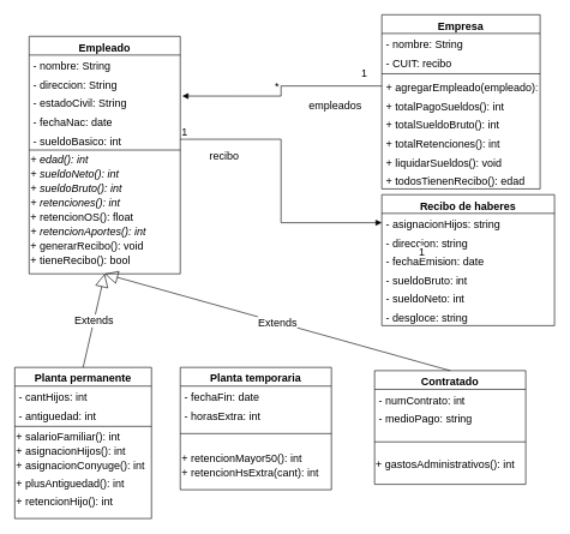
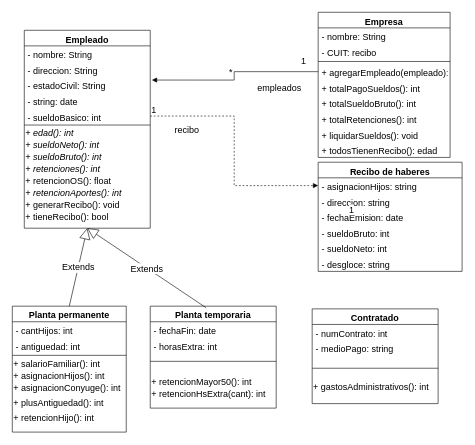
  <mxCell id="0" />
  <mxCell id="1" parent="0" />
  <mxCell id="2" value="Empleado" style="swimlane;fontStyle=1;align=center;verticalAlign=top;childLayout=stackLayout;horizontal=1;startSize=26;horizontalStack=0;resizeParent=1;resizeLast=0;collapsible=1;marginBottom=0;rounded=0;shadow=0;strokeWidth=1;fontSize=15;" parent="1" vertex="1"><mxGeometry x="40" y="50" width="210" height="330" as="geometry"><mxRectangle x="230" y="140" width="160" height="26" as="alternateBounds" /></mxGeometry></mxCell>
  <mxCell id="3" value="- nombre: String" style="text;align=left;verticalAlign=top;spacingLeft=4;spacingRight=4;overflow=hidden;rotatable=0;points=[[0,0.5],[1,0.5]];portConstraint=eastwest;fontSize=15;" parent="2" vertex="1"><mxGeometry y="26" width="210" height="26" as="geometry" /></mxCell>
  <mxCell id="4" value="- direccion: String" style="text;align=left;verticalAlign=top;spacingLeft=4;spacingRight=4;overflow=hidden;rotatable=0;points=[[0,0.5],[1,0.5]];portConstraint=eastwest;rounded=0;shadow=0;html=0;fontSize=15;" parent="2" vertex="1"><mxGeometry y="52" width="210" height="26" as="geometry" /></mxCell>
  <mxCell id="5" value="- estadoCivil: String" style="text;align=left;verticalAlign=top;spacingLeft=4;spacingRight=4;overflow=hidden;rotatable=0;points=[[0,0.5],[1,0.5]];portConstraint=eastwest;rounded=0;shadow=0;html=0;fontSize=15;" vertex="1" parent="2"><mxGeometry y="78" width="210" height="26" as="geometry" /></mxCell>
- <mxCell id="6" value="- fechaNac: date" style="text;align=left;verticalAlign=top;spacingLeft=4;spacingRight=4;overflow=hidden;rotatable=0;points=[[0,0.5],[1,0.5]];portConstraint=eastwest;fontSize=15;" vertex="1" parent="2"><mxGeometry y="104" width="210" height="26" as="geometry" /></mxCell>
+ <mxCell id="6" value="- string: date" style="text;align=left;verticalAlign=top;spacingLeft=4;spacingRight=4;overflow=hidden;rotatable=0;points=[[0,0.5],[1,0.5]];portConstraint=eastwest;fontSize=15;" vertex="1" parent="2"><mxGeometry y="104" width="210" height="26" as="geometry" /></mxCell>
  <mxCell id="7" value="- sueldoBasico: int" style="text;align=left;verticalAlign=top;spacingLeft=4;spacingRight=4;overflow=hidden;rotatable=0;points=[[0,0.5],[1,0.5]];portConstraint=eastwest;fontSize=15;" vertex="1" parent="2"><mxGeometry y="130" width="210" height="26" as="geometry" /></mxCell>
  <mxCell id="8" value="" style="line;html=1;strokeWidth=1;align=left;verticalAlign=middle;spacingTop=-1;spacingLeft=3;spacingRight=3;rotatable=0;labelPosition=right;points=[];portConstraint=eastwest;" parent="2" vertex="1"><mxGeometry y="156" width="210" height="4" as="geometry" /></mxCell>
  <mxCell id="9" value="+ edad(): int" style="text;html=1;align=left;verticalAlign=middle;resizable=0;points=[];autosize=1;strokeColor=none;fillColor=none;fontSize=15;fontStyle=2" vertex="1" parent="2"><mxGeometry y="160" width="210" height="20" as="geometry" /></mxCell>
  <mxCell id="10" value="+ sueldoNeto(): int" style="text;html=1;align=left;verticalAlign=middle;resizable=0;points=[];autosize=1;strokeColor=none;fillColor=none;fontSize=15;fontStyle=2" vertex="1" parent="2"><mxGeometry y="180" width="210" height="20" as="geometry" /></mxCell>
  <mxCell id="11" value="+ sueldoBruto(): int" style="text;html=1;align=left;verticalAlign=middle;resizable=0;points=[];autosize=1;strokeColor=none;fillColor=none;fontSize=15;fontStyle=2" vertex="1" parent="2"><mxGeometry y="200" width="210" height="20" as="geometry" /></mxCell>
  <mxCell id="12" value="+ retenciones(): int" style="text;html=1;align=left;verticalAlign=middle;resizable=0;points=[];autosize=1;strokeColor=none;fillColor=none;fontSize=15;fontStyle=2" vertex="1" parent="2"><mxGeometry y="220" width="210" height="20" as="geometry" /></mxCell>
  <mxCell id="13" value="+ retencionOS(): float" style="text;html=1;align=left;verticalAlign=middle;resizable=0;points=[];autosize=1;strokeColor=none;fillColor=none;fontSize=15;" vertex="1" parent="2"><mxGeometry y="240" width="210" height="20" as="geometry" /></mxCell>
  <mxCell id="14" value="+ retencionAportes(): int" style="text;html=1;align=left;verticalAlign=middle;resizable=0;points=[];autosize=1;strokeColor=none;fillColor=none;fontSize=15;fontStyle=2" vertex="1" parent="2"><mxGeometry y="260" width="210" height="20" as="geometry" /></mxCell>
  <mxCell id="15" value="+ generarRecibo(): void" style="text;html=1;align=left;verticalAlign=middle;resizable=0;points=[];autosize=1;strokeColor=none;fillColor=none;fontSize=15;" vertex="1" parent="2"><mxGeometry y="280" width="210" height="20" as="geometry" /></mxCell>
  <mxCell id="16" value="+ tieneRecibo(): bool" style="text;html=1;align=left;verticalAlign=middle;resizable=0;points=[];autosize=1;strokeColor=none;fillColor=none;fontSize=15;" vertex="1" parent="2"><mxGeometry y="300" width="210" height="20" as="geometry" /></mxCell>
  <mxCell id="17" value="Planta permanente" style="swimlane;fontStyle=1;align=center;verticalAlign=top;childLayout=stackLayout;horizontal=1;startSize=26;horizontalStack=0;resizeParent=1;resizeLast=0;collapsible=1;marginBottom=0;rounded=0;shadow=0;strokeWidth=1;fontSize=15;" parent="1" vertex="1"><mxGeometry x="20" y="510" width="190" height="210" as="geometry"><mxRectangle x="130" y="380" width="160" height="26" as="alternateBounds" /></mxGeometry></mxCell>
  <mxCell id="18" value="- cantHijos: int" style="text;align=left;verticalAlign=top;spacingLeft=4;spacingRight=4;overflow=hidden;rotatable=0;points=[[0,0.5],[1,0.5]];portConstraint=eastwest;fontSize=15;" parent="17" vertex="1"><mxGeometry y="26" width="190" height="26" as="geometry" /></mxCell>
  <mxCell id="19" value="- antiguedad: int" style="text;align=left;verticalAlign=top;spacingLeft=4;spacingRight=4;overflow=hidden;rotatable=0;points=[[0,0.5],[1,0.5]];portConstraint=eastwest;rounded=0;shadow=0;html=0;fontSize=15;" parent="17" vertex="1"><mxGeometry y="52" width="190" height="26" as="geometry" /></mxCell>
  <mxCell id="20" value="" style="line;html=1;strokeWidth=1;align=left;verticalAlign=middle;spacingTop=-1;spacingLeft=3;spacingRight=3;rotatable=0;labelPosition=right;points=[];portConstraint=eastwest;" parent="17" vertex="1"><mxGeometry y="78" width="190" height="8" as="geometry" /></mxCell>
  <mxCell id="21" value="+ salarioFamiliar(): int" style="text;html=1;align=left;verticalAlign=middle;resizable=0;points=[];autosize=1;strokeColor=none;fillColor=none;fontSize=15;fontStyle=0" vertex="1" parent="17"><mxGeometry y="86" width="190" height="20" as="geometry" /></mxCell>
  <mxCell id="22" value="+ asignacionHijos(): int" style="text;html=1;align=left;verticalAlign=middle;resizable=0;points=[];autosize=1;strokeColor=none;fillColor=none;fontSize=15;fontStyle=0" vertex="1" parent="17"><mxGeometry y="106" width="190" height="20" as="geometry" /></mxCell>
  <mxCell id="23" value="+ asignacionConyuge(): int" style="text;html=1;align=left;verticalAlign=middle;resizable=0;points=[];autosize=1;strokeColor=none;fillColor=none;fontSize=15;fontStyle=0" vertex="1" parent="17"><mxGeometry y="126" width="190" height="20" as="geometry" /></mxCell>
  <mxCell id="24" value="+ plusAntiguedad(): int&lt;span style=&quot;color: rgba(0, 0, 0, 0); font-family: monospace; font-size: 0px;&quot;&gt;%3CmxGraphModel%3E%3Croot%3E%3CmxCell%20id%3D%220%22%2F%3E%3CmxCell%20id%3D%221%22%20parent%3D%220%22%2F%3E%3CmxCell%20id%3D%222%22%20value%3D%22%2B%20asignacionConyuge()%3A%20int%22%20style%3D%22text%3Bhtml%3D1%3Balign%3Dleft%3BverticalAlign%3Dmiddle%3Bresizable%3D0%3Bpoints%3D%5B%5D%3Bautosize%3D1%3BstrokeColor%3Dnone%3BfillColor%3Dnone%3BfontSize%3D15%3BfontStyle%3D2%22%20vertex%3D%221%22%20parent%3D%221%22%3E%3CmxGeometry%20x%3D%22-40%22%20y%3D%22676%22%20width%3D%22190%22%20height%3D%2220%22%20as%3D%22geometry%22%2F%3E%3C%2FmxCell%3E%3C%2Froot%3E%3C%2FmxGraphModel%3E&lt;/span&gt;" style="text;html=1;align=left;verticalAlign=middle;resizable=0;points=[];autosize=1;strokeColor=none;fillColor=none;fontSize=15;fontStyle=0" vertex="1" parent="17"><mxGeometry y="146" width="190" height="30" as="geometry" /></mxCell>
  <mxCell id="25" value="+ retencionHijo(): int" style="text;html=1;align=left;verticalAlign=middle;resizable=0;points=[];autosize=1;strokeColor=none;fillColor=none;fontSize=15;fontStyle=0" vertex="1" parent="17"><mxGeometry y="176" width="190" height="20" as="geometry" /></mxCell>
  <mxCell id="26" value="Contratado" style="swimlane;fontStyle=1;align=center;verticalAlign=top;childLayout=stackLayout;horizontal=1;startSize=26;horizontalStack=0;resizeParent=1;resizeLast=0;collapsible=1;marginBottom=0;rounded=0;shadow=0;strokeWidth=1;fontSize=15;" parent="1" vertex="1"><mxGeometry x="520" y="514.5" width="210" height="158" as="geometry"><mxRectangle x="340" y="380" width="170" height="26" as="alternateBounds" /></mxGeometry></mxCell>
  <mxCell id="27" value="- numContrato: int" style="text;align=left;verticalAlign=top;spacingLeft=4;spacingRight=4;overflow=hidden;rotatable=0;points=[[0,0.5],[1,0.5]];portConstraint=eastwest;fontSize=15;" parent="26" vertex="1"><mxGeometry y="26" width="210" height="26" as="geometry" /></mxCell>
  <mxCell id="28" value="- medioPago: string" style="text;align=left;verticalAlign=top;spacingLeft=4;spacingRight=4;overflow=hidden;rotatable=0;points=[[0,0.5],[1,0.5]];portConstraint=eastwest;fontSize=15;" vertex="1" parent="26"><mxGeometry y="52" width="210" height="26" as="geometry" /></mxCell>
  <mxCell id="29" value="" style="line;html=1;strokeWidth=1;align=left;verticalAlign=middle;spacingTop=-1;spacingLeft=3;spacingRight=3;rotatable=0;labelPosition=right;points=[];portConstraint=eastwest;" parent="26" vertex="1"><mxGeometry y="78" width="210" height="42" as="geometry" /></mxCell>
  <mxCell id="30" value="+ gastosAdministrativos(): int" style="text;html=1;align=left;verticalAlign=middle;resizable=0;points=[];autosize=1;strokeColor=none;fillColor=none;fontSize=15;fontStyle=0" vertex="1" parent="26"><mxGeometry y="120" width="210" height="20" as="geometry" /></mxCell>
  <mxCell id="31" value="Empresa" style="swimlane;fontStyle=1;align=center;verticalAlign=top;childLayout=stackLayout;horizontal=1;startSize=26;horizontalStack=0;resizeParent=1;resizeLast=0;collapsible=1;marginBottom=0;rounded=0;shadow=0;strokeWidth=1;fontSize=15;" parent="1" vertex="1"><mxGeometry x="530" y="20" width="220" height="242" as="geometry"><mxRectangle x="550" y="140" width="160" height="26" as="alternateBounds" /></mxGeometry></mxCell>
  <mxCell id="32" value="- nombre: String" style="text;align=left;verticalAlign=top;spacingLeft=4;spacingRight=4;overflow=hidden;rotatable=0;points=[[0,0.5],[1,0.5]];portConstraint=eastwest;fontSize=15;" parent="31" vertex="1"><mxGeometry y="26" width="220" height="26" as="geometry" /></mxCell>
  <mxCell id="33" value="- CUIT: recibo" style="text;align=left;verticalAlign=top;spacingLeft=4;spacingRight=4;overflow=hidden;rotatable=0;points=[[0,0.5],[1,0.5]];portConstraint=eastwest;rounded=0;shadow=0;html=0;fontSize=15;" parent="31" vertex="1"><mxGeometry y="52" width="220" height="26" as="geometry" /></mxCell>
  <mxCell id="34" value="" style="line;html=1;strokeWidth=1;align=left;verticalAlign=middle;spacingTop=-1;spacingLeft=3;spacingRight=3;rotatable=0;labelPosition=right;points=[];portConstraint=eastwest;" parent="31" vertex="1"><mxGeometry y="78" width="220" height="8" as="geometry" /></mxCell>
  <mxCell id="35" value="+ agregarEmpleado(empleado): void" style="text;align=left;verticalAlign=top;spacingLeft=4;spacingRight=4;overflow=hidden;rotatable=0;points=[[0,0.5],[1,0.5]];portConstraint=eastwest;fontSize=15;" parent="31" vertex="1"><mxGeometry y="86" width="220" height="26" as="geometry" /></mxCell>
  <mxCell id="36" value="+ totalPagoSueldos(): int" style="text;align=left;verticalAlign=top;spacingLeft=4;spacingRight=4;overflow=hidden;rotatable=0;points=[[0,0.5],[1,0.5]];portConstraint=eastwest;fontSize=15;" parent="31" vertex="1"><mxGeometry y="112" width="220" height="26" as="geometry" /></mxCell>
  <mxCell id="37" value="+ totalSueldoBruto(): int" style="text;align=left;verticalAlign=top;spacingLeft=4;spacingRight=4;overflow=hidden;rotatable=0;points=[[0,0.5],[1,0.5]];portConstraint=eastwest;fontSize=15;" vertex="1" parent="31"><mxGeometry y="138" width="220" height="26" as="geometry" /></mxCell>
  <mxCell id="38" value="+ totalRetenciones(): int" style="text;align=left;verticalAlign=top;spacingLeft=4;spacingRight=4;overflow=hidden;rotatable=0;points=[[0,0.5],[1,0.5]];portConstraint=eastwest;fontSize=15;" vertex="1" parent="31"><mxGeometry y="164" width="220" height="26" as="geometry" /></mxCell>
  <mxCell id="39" value="+ liquidarSueldos(): void" style="text;align=left;verticalAlign=top;spacingLeft=4;spacingRight=4;overflow=hidden;rotatable=0;points=[[0,0.5],[1,0.5]];portConstraint=eastwest;fontSize=15;" vertex="1" parent="31"><mxGeometry y="190" width="220" height="26" as="geometry" /></mxCell>
  <mxCell id="40" value="+ todosTienenRecibo(): edad" style="text;align=left;verticalAlign=top;spacingLeft=4;spacingRight=4;overflow=hidden;rotatable=0;points=[[0,0.5],[1,0.5]];portConstraint=eastwest;fontSize=15;" vertex="1" parent="31"><mxGeometry y="216" width="220" height="26" as="geometry" /></mxCell>
  <mxCell id="41" value="Planta temporaria" style="swimlane;fontStyle=1;align=center;verticalAlign=top;childLayout=stackLayout;horizontal=1;startSize=26;horizontalStack=0;resizeParent=1;resizeLast=0;collapsible=1;marginBottom=0;rounded=0;shadow=0;strokeWidth=1;fontSize=15;" vertex="1" parent="1"><mxGeometry x="250" y="510" width="210" height="170" as="geometry"><mxRectangle x="340" y="380" width="170" height="26" as="alternateBounds" /></mxGeometry></mxCell>
  <mxCell id="42" value="- fechaFin: date" style="text;align=left;verticalAlign=top;spacingLeft=4;spacingRight=4;overflow=hidden;rotatable=0;points=[[0,0.5],[1,0.5]];portConstraint=eastwest;fontSize=15;" vertex="1" parent="41"><mxGeometry y="26" width="210" height="26" as="geometry" /></mxCell>
  <mxCell id="43" value="- horasExtra: int" style="text;align=left;verticalAlign=top;spacingLeft=4;spacingRight=4;overflow=hidden;rotatable=0;points=[[0,0.5],[1,0.5]];portConstraint=eastwest;fontSize=15;" vertex="1" parent="41"><mxGeometry y="52" width="210" height="16" as="geometry" /></mxCell>
  <mxCell id="44" value="" style="line;html=1;strokeWidth=1;align=left;verticalAlign=middle;spacingTop=-1;spacingLeft=3;spacingRight=3;rotatable=0;labelPosition=right;points=[];portConstraint=eastwest;" vertex="1" parent="41"><mxGeometry y="68" width="210" height="48" as="geometry" /></mxCell>
  <mxCell id="45" value="+ retencionMayor50(): int" style="text;html=1;align=left;verticalAlign=middle;resizable=0;points=[];autosize=1;strokeColor=none;fillColor=none;fontSize=15;fontStyle=0" vertex="1" parent="41"><mxGeometry y="116" width="210" height="20" as="geometry" /></mxCell>
  <mxCell id="46" value="+ retencionHsExtra(cant): int" style="text;html=1;align=left;verticalAlign=middle;resizable=0;points=[];autosize=1;strokeColor=none;fillColor=none;fontSize=15;fontStyle=0" vertex="1" parent="41"><mxGeometry y="136" width="210" height="20" as="geometry" /></mxCell>
- <mxCell id="47" value="Extends" style="endArrow=block;endSize=16;endFill=0;html=1;rounded=0;fontSize=15;exitX=0.5;exitY=0;exitDx=0;exitDy=0;entryX=0.5;entryY=1;entryDx=0;entryDy=0;" edge="1" parent="1" source="26" target="2"><mxGeometry width="160" relative="1" as="geometry"><mxPoint x="160" y="410" as="sourcePoint" /><mxPoint x="320" y="410" as="targetPoint" /></mxGeometry></mxCell>
  <mxCell id="48" value="Extends" style="endArrow=block;endSize=16;endFill=0;html=1;rounded=0;fontSize=15;exitX=0.5;exitY=0;exitDx=0;exitDy=0;entryX=0.5;entryY=1;entryDx=0;entryDy=0;" edge="1" parent="1" source="17" target="2"><mxGeometry width="160" relative="1" as="geometry"><mxPoint x="160" y="410" as="sourcePoint" /><mxPoint x="320" y="410" as="targetPoint" /></mxGeometry></mxCell>
+ <mxCell id="49" value="Extends" style="endArrow=block;endSize=16;endFill=0;html=1;rounded=0;fontSize=15;exitX=0.444;exitY=0.016;exitDx=0;exitDy=0;exitPerimeter=0;entryX=0.5;entryY=1;entryDx=0;entryDy=0;" edge="1" parent="1" source="41" target="2"><mxGeometry width="160" relative="1" as="geometry"><mxPoint x="160" y="410" as="sourcePoint" /><mxPoint x="290" y="360" as="targetPoint" /></mxGeometry></mxCell>
  <mxCell id="50" value="empleados" style="endArrow=block;endFill=1;html=1;edgeStyle=orthogonalEdgeStyle;align=left;verticalAlign=top;rounded=0;fontSize=15;exitX=0;exitY=0.5;exitDx=0;exitDy=0;entryX=1.013;entryY=0.192;entryDx=0;entryDy=0;entryPerimeter=0;" edge="1" parent="1" source="35" target="5"><mxGeometry x="-0.296" y="11" relative="1" as="geometry"><mxPoint x="170" y="80" as="sourcePoint" /><mxPoint x="330" y="80" as="targetPoint" /><mxPoint as="offset" /></mxGeometry></mxCell>
  <mxCell id="51" value="1" style="edgeLabel;resizable=0;html=1;align=left;verticalAlign=bottom;fontSize=15;" connectable="0" vertex="1" parent="50"><mxGeometry x="-1" relative="1" as="geometry"><mxPoint x="-30" y="-8" as="offset" /></mxGeometry></mxCell>
  <mxCell id="52" value="*" style="edgeLabel;resizable=0;html=1;align=left;verticalAlign=bottom;fontSize=15;" connectable="0" vertex="1" parent="1"><mxGeometry x="380" y="130" as="geometry" /></mxCell>
  <mxCell id="53" value="Recibo de haberes" style="swimlane;fontStyle=1;align=center;verticalAlign=top;childLayout=stackLayout;horizontal=1;startSize=26;horizontalStack=0;resizeParent=1;resizeParentMax=0;resizeLast=0;collapsible=1;marginBottom=0;fontSize=15;" vertex="1" parent="1"><mxGeometry x="530" y="270" width="240" height="182" as="geometry" /></mxCell>
  <mxCell id="54" value="- asignacionHijos: string" style="text;strokeColor=none;fillColor=none;align=left;verticalAlign=top;spacingLeft=4;spacingRight=4;overflow=hidden;rotatable=0;points=[[0,0.5],[1,0.5]];portConstraint=eastwest;fontSize=15;" vertex="1" parent="53"><mxGeometry y="26" width="240" height="26" as="geometry" /></mxCell>
  <mxCell id="55" value="- direccion: string" style="text;strokeColor=none;fillColor=none;align=left;verticalAlign=top;spacingLeft=4;spacingRight=4;overflow=hidden;rotatable=0;points=[[0,0.5],[1,0.5]];portConstraint=eastwest;fontSize=15;" vertex="1" parent="53"><mxGeometry y="52" width="240" height="26" as="geometry" /></mxCell>
  <mxCell id="56" value="- fechaEmision: date" style="text;strokeColor=none;fillColor=none;align=left;verticalAlign=top;spacingLeft=4;spacingRight=4;overflow=hidden;rotatable=0;points=[[0,0.5],[1,0.5]];portConstraint=eastwest;fontSize=15;" vertex="1" parent="53"><mxGeometry y="78" width="240" height="26" as="geometry" /></mxCell>
  <mxCell id="57" value="- sueldoBruto: int" style="text;strokeColor=none;fillColor=none;align=left;verticalAlign=top;spacingLeft=4;spacingRight=4;overflow=hidden;rotatable=0;points=[[0,0.5],[1,0.5]];portConstraint=eastwest;fontSize=15;" vertex="1" parent="53"><mxGeometry y="104" width="240" height="26" as="geometry" /></mxCell>
  <mxCell id="58" value="- sueldoNeto: int" style="text;strokeColor=none;fillColor=none;align=left;verticalAlign=top;spacingLeft=4;spacingRight=4;overflow=hidden;rotatable=0;points=[[0,0.5],[1,0.5]];portConstraint=eastwest;fontSize=15;" vertex="1" parent="53"><mxGeometry y="130" width="240" height="26" as="geometry" /></mxCell>
  <mxCell id="59" value="- desgloce: string" style="text;strokeColor=none;fillColor=none;align=left;verticalAlign=top;spacingLeft=4;spacingRight=4;overflow=hidden;rotatable=0;points=[[0,0.5],[1,0.5]];portConstraint=eastwest;fontSize=15;" vertex="1" parent="53"><mxGeometry y="156" width="240" height="26" as="geometry" /></mxCell>
- <mxCell id="60" value="recibo" style="endArrow=block;endFill=1;html=1;edgeStyle=orthogonalEdgeStyle;align=left;verticalAlign=top;rounded=0;fontSize=15;exitX=1;exitY=0.5;exitDx=0;exitDy=0;entryX=0;entryY=0.5;entryDx=0;entryDy=0;" edge="1" parent="1" source="7" target="54"><mxGeometry x="-0.803" y="-7" relative="1" as="geometry"><mxPoint x="350" y="310" as="sourcePoint" /><mxPoint x="510" y="310" as="targetPoint" /><mxPoint as="offset" /></mxGeometry></mxCell>
+ <mxCell id="60" value="recibo" style="endArrow=block;endFill=1;html=1;edgeStyle=orthogonalEdgeStyle;align=left;verticalAlign=top;rounded=0;fontSize=15;exitX=1;exitY=0.5;exitDx=0;exitDy=0;entryX=0;entryY=0.5;entryDx=0;entryDy=0;dashed=1;" edge="1" parent="1" source="7" target="54"><mxGeometry x="-0.803" y="-7" relative="1" as="geometry"><mxPoint x="350" y="310" as="sourcePoint" /><mxPoint x="510" y="310" as="targetPoint" /><mxPoint as="offset" /></mxGeometry></mxCell>
  <mxCell id="61" value="1" style="edgeLabel;resizable=0;html=1;align=left;verticalAlign=bottom;fontSize=15;" connectable="0" vertex="1" parent="60"><mxGeometry x="-1" relative="1" as="geometry" /></mxCell>
  <mxCell id="62" value="1" style="edgeLabel;resizable=0;html=1;align=left;verticalAlign=bottom;fontSize=15;" connectable="0" vertex="1" parent="1"><mxGeometry x="580" y="360" as="geometry" /></mxCell>
